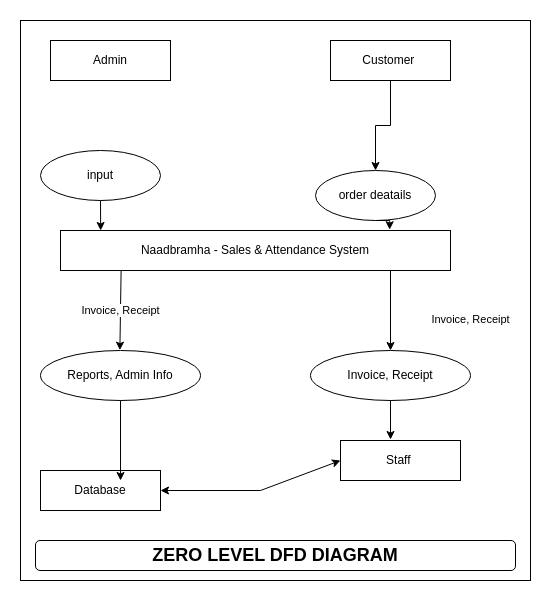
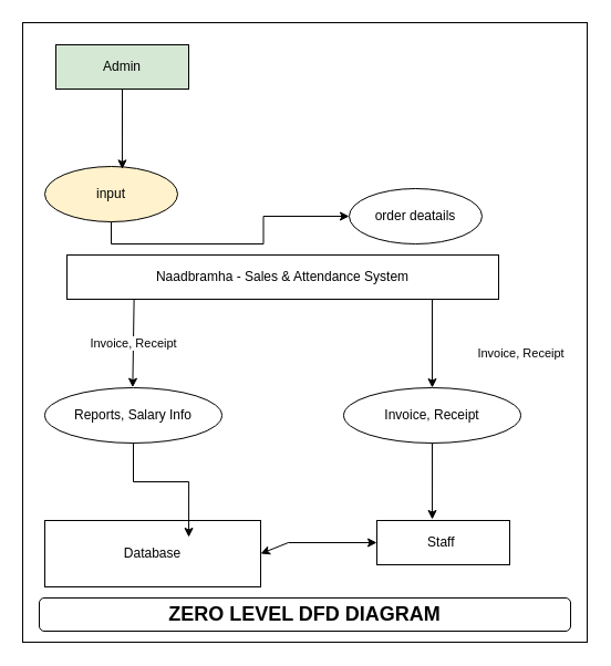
  <mxCell id="0" />
  <mxCell id="1" parent="0" />
  <mxCell id="2" value="" style="rounded=0;whiteSpace=wrap;html=1;" vertex="1" parent="1"><mxGeometry x="20" y="20" width="510" height="560" as="geometry" /></mxCell>
- <mxCell id="3" value="Admin" style="rounded=0;whiteSpace=wrap;html=1;" vertex="1" parent="1"><mxGeometry x="50" y="40" width="120" height="40" as="geometry" /></mxCell>
- <mxCell id="4" style="edgeStyle=orthogonalEdgeStyle;rounded=0;orthogonalLoop=1;jettySize=auto;html=1;exitX=0.5;exitY=1;exitDx=0;exitDy=0;entryX=0.5;entryY=0;entryDx=0;entryDy=0;" edge="1" parent="1" source="5" target="8"><mxGeometry relative="1" as="geometry" /></mxCell>
- <mxCell id="5" value="Customer&amp;nbsp;" style="rounded=0;whiteSpace=wrap;html=1;" vertex="1" parent="1"><mxGeometry x="330" y="40" width="120" height="40" as="geometry" /></mxCell>
- <mxCell id="6" value="input" style="ellipse;whiteSpace=wrap;html=1;" vertex="1" parent="1"><mxGeometry x="40" y="150" width="120" height="50" as="geometry" /></mxCell>
+ <mxCell id="3" value="Admin" style="rounded=0;whiteSpace=wrap;html=1;fillColor=#d5e8d4;" vertex="1" parent="1"><mxGeometry x="50" y="40" width="120" height="40" as="geometry" /></mxCell>
+ <mxCell id="6" value="input" style="ellipse;whiteSpace=wrap;html=1;fillColor=#fff2cc;" vertex="1" parent="1"><mxGeometry x="40" y="150" width="120" height="50" as="geometry" /></mxCell>
  <mxCell id="7" value="Naadbramha - Sales &amp;amp; Attendance System" style="rounded=0;whiteSpace=wrap;html=1;" vertex="1" parent="1"><mxGeometry x="60" y="230" width="390" height="40" as="geometry" /></mxCell>
  <mxCell id="8" value="order deatails" style="ellipse;whiteSpace=wrap;html=1;" vertex="1" parent="1"><mxGeometry x="315" y="170" width="120" height="50" as="geometry" /></mxCell>
- <mxCell id="10" style="edgeStyle=orthogonalEdgeStyle;rounded=0;orthogonalLoop=1;jettySize=auto;html=1;exitX=0.5;exitY=1;exitDx=0;exitDy=0;entryX=0.103;entryY=0;entryDx=0;entryDy=0;entryPerimeter=0;" edge="1" parent="1" source="6" target="7"><mxGeometry relative="1" as="geometry" /></mxCell>
- <mxCell id="11" style="edgeStyle=orthogonalEdgeStyle;rounded=0;orthogonalLoop=1;jettySize=auto;html=1;exitX=0.5;exitY=1;exitDx=0;exitDy=0;entryX=0.844;entryY=-0.02;entryDx=0;entryDy=0;entryPerimeter=0;" edge="1" parent="1" source="8" target="7"><mxGeometry relative="1" as="geometry" /></mxCell>
- <mxCell id="12" value="Database" style="rounded=0;whiteSpace=wrap;html=1;" vertex="1" parent="1"><mxGeometry x="40" y="470" width="120" height="40" as="geometry" /></mxCell>
- <mxCell id="13" value="Staff&amp;nbsp;" style="rounded=0;whiteSpace=wrap;html=1;" vertex="1" parent="1"><mxGeometry x="340" y="440" width="120" height="40" as="geometry" /></mxCell>
- <mxCell id="14" value="Reports, Admin Info" style="ellipse;whiteSpace=wrap;html=1;" vertex="1" parent="1"><mxGeometry x="40" y="350" width="160" height="50" as="geometry" /></mxCell>
+ <mxCell id="9" style="edgeStyle=orthogonalEdgeStyle;rounded=0;orthogonalLoop=1;jettySize=auto;html=1;exitX=0.5;exitY=1;exitDx=0;exitDy=0;entryX=0.583;entryY=0.047;entryDx=0;entryDy=0;entryPerimeter=0;" edge="1" parent="1" source="3" target="6"><mxGeometry relative="1" as="geometry" /></mxCell>
+ <mxCell id="10" style="edgeStyle=orthogonalEdgeStyle;rounded=0;orthogonalLoop=1;jettySize=auto;html=1;exitX=0.5;exitY=1;exitDx=0;exitDy=0;" edge="1" parent="1" source="6" target="8"><mxGeometry relative="1" as="geometry" /></mxCell>
+ <mxCell id="12" value="Database" style="rounded=0;whiteSpace=wrap;html=1;" vertex="1" parent="1"><mxGeometry x="40" y="470" width="195" height="60" as="geometry" /></mxCell>
+ <mxCell id="13" value="Staff&amp;nbsp;" style="rounded=0;whiteSpace=wrap;html=1;" vertex="1" parent="1"><mxGeometry x="340" y="470" width="120" height="40" as="geometry" /></mxCell>
+ <mxCell id="14" value="Reports, Salary Info" style="ellipse;whiteSpace=wrap;html=1;" vertex="1" parent="1"><mxGeometry x="40" y="350" width="160" height="50" as="geometry" /></mxCell>
  <mxCell id="15" value="Invoice, Receipt" style="ellipse;whiteSpace=wrap;html=1;" vertex="1" parent="1"><mxGeometry x="310" y="350" width="160" height="50" as="geometry" /></mxCell>
  <mxCell id="16" value="" style="endArrow=classic;startArrow=classic;html=1;rounded=0;exitX=1;exitY=0.5;exitDx=0;exitDy=0;entryX=0;entryY=0.5;entryDx=0;entryDy=0;" edge="1" parent="1" source="12" target="13"><mxGeometry width="50" height="50" relative="1" as="geometry"><mxPoint x="250" y="280" as="sourcePoint" /><mxPoint x="300" y="230" as="targetPoint" /><Array as="points"><mxPoint x="260" y="490" /></Array></mxGeometry></mxCell>
  <mxCell id="17" value="Invoice, Receipt" style="endArrow=classic;html=1;rounded=0;entryX=0.5;entryY=0;entryDx=0;entryDy=0;exitX=0.157;exitY=1.008;exitDx=0;exitDy=0;exitPerimeter=0;" edge="1" parent="1"><mxGeometry width="50" height="50" relative="1" as="geometry"><mxPoint x="120.61" y="270" as="sourcePoint" /><mxPoint x="119.38" y="349.68" as="targetPoint" /></mxGeometry></mxCell>
  <mxCell id="18" value="Invoice, Receipt" style="endArrow=classic;html=1;rounded=0;entryX=0.5;entryY=0;entryDx=0;entryDy=0;" edge="1" parent="1" target="15"><mxGeometry x="0.224" y="80" width="50" height="50" relative="1" as="geometry"><mxPoint x="390" y="270" as="sourcePoint" /><mxPoint x="389.38" y="339.68" as="targetPoint" /><mxPoint as="offset" /></mxGeometry></mxCell>
  <mxCell id="19" style="edgeStyle=orthogonalEdgeStyle;rounded=0;orthogonalLoop=1;jettySize=auto;html=1;entryX=0.667;entryY=0.25;entryDx=0;entryDy=0;entryPerimeter=0;" edge="1" parent="1" source="14" target="12"><mxGeometry relative="1" as="geometry" /></mxCell>
  <mxCell id="20" style="edgeStyle=orthogonalEdgeStyle;rounded=0;orthogonalLoop=1;jettySize=auto;html=1;exitX=0.5;exitY=1;exitDx=0;exitDy=0;entryX=0.417;entryY=-0.025;entryDx=0;entryDy=0;entryPerimeter=0;" edge="1" parent="1" source="15" target="13"><mxGeometry relative="1" as="geometry" /></mxCell>
  <mxCell id="21" value="&lt;b&gt;&lt;font style=&quot;font-size: 18px;&quot;&gt;ZERO LEVEL DFD DIAGRAM&lt;/font&gt;&lt;/b&gt;" style="whiteSpace=wrap;html=1;rounded=1;" vertex="1" parent="1"><mxGeometry x="35" y="540" width="480" height="30" as="geometry" /></mxCell>
